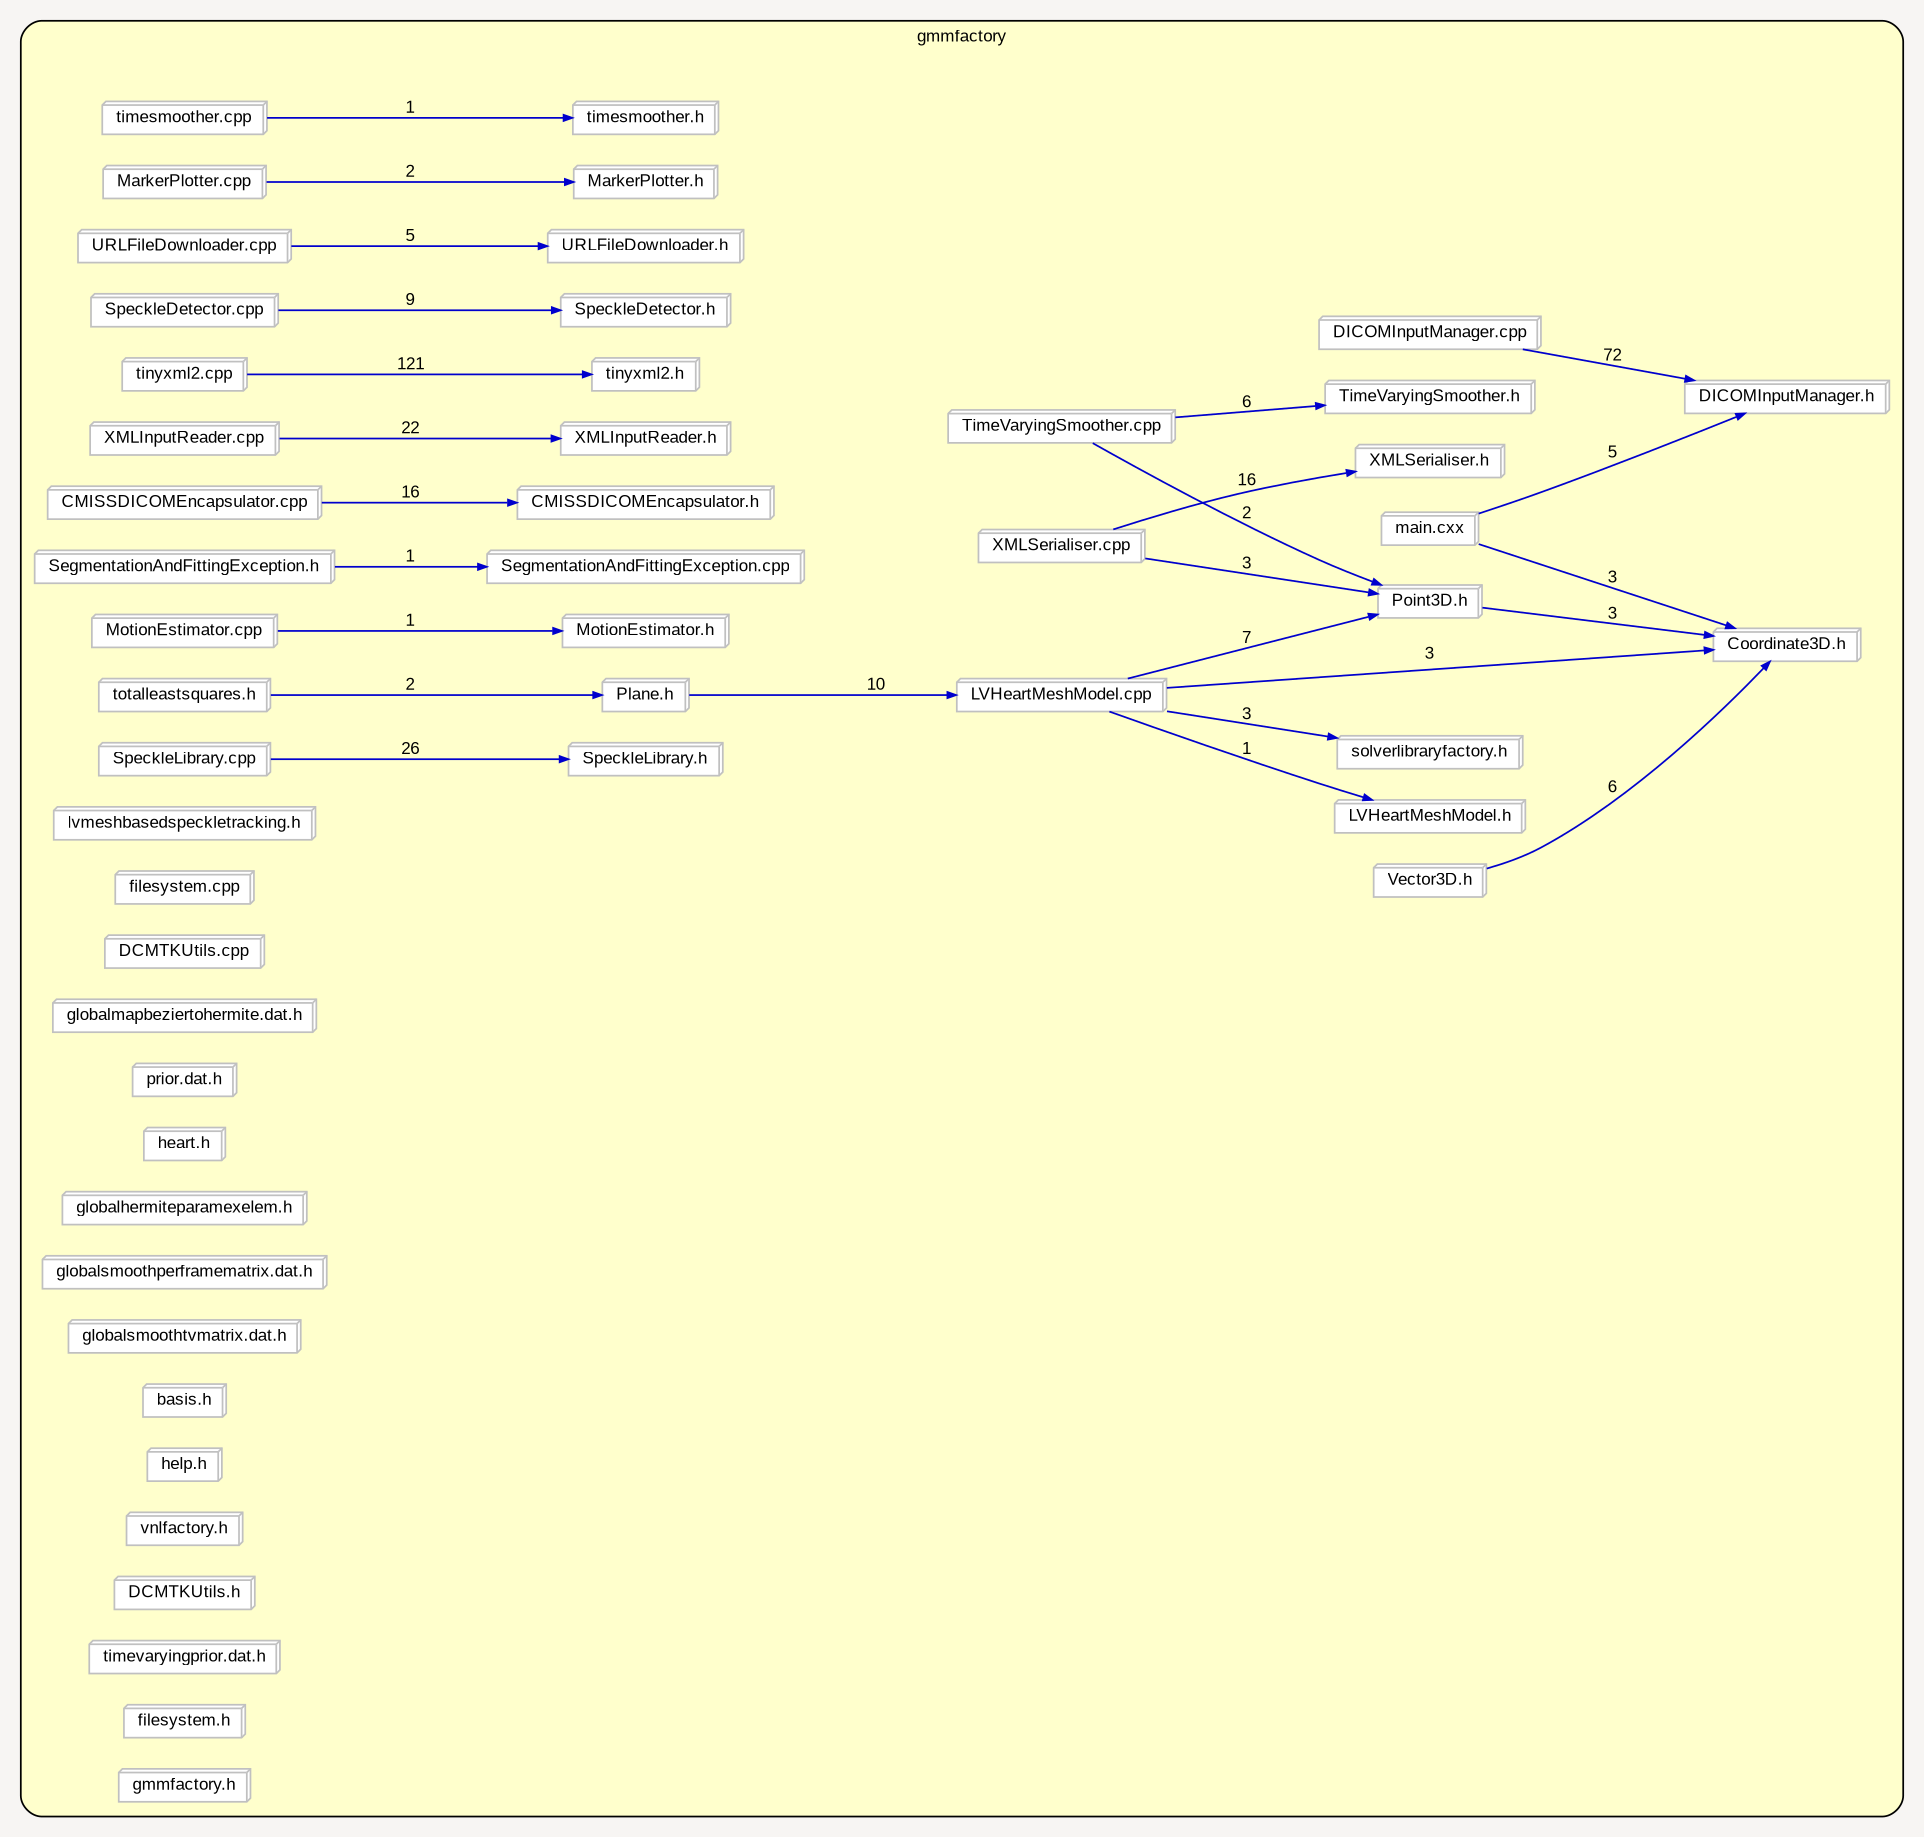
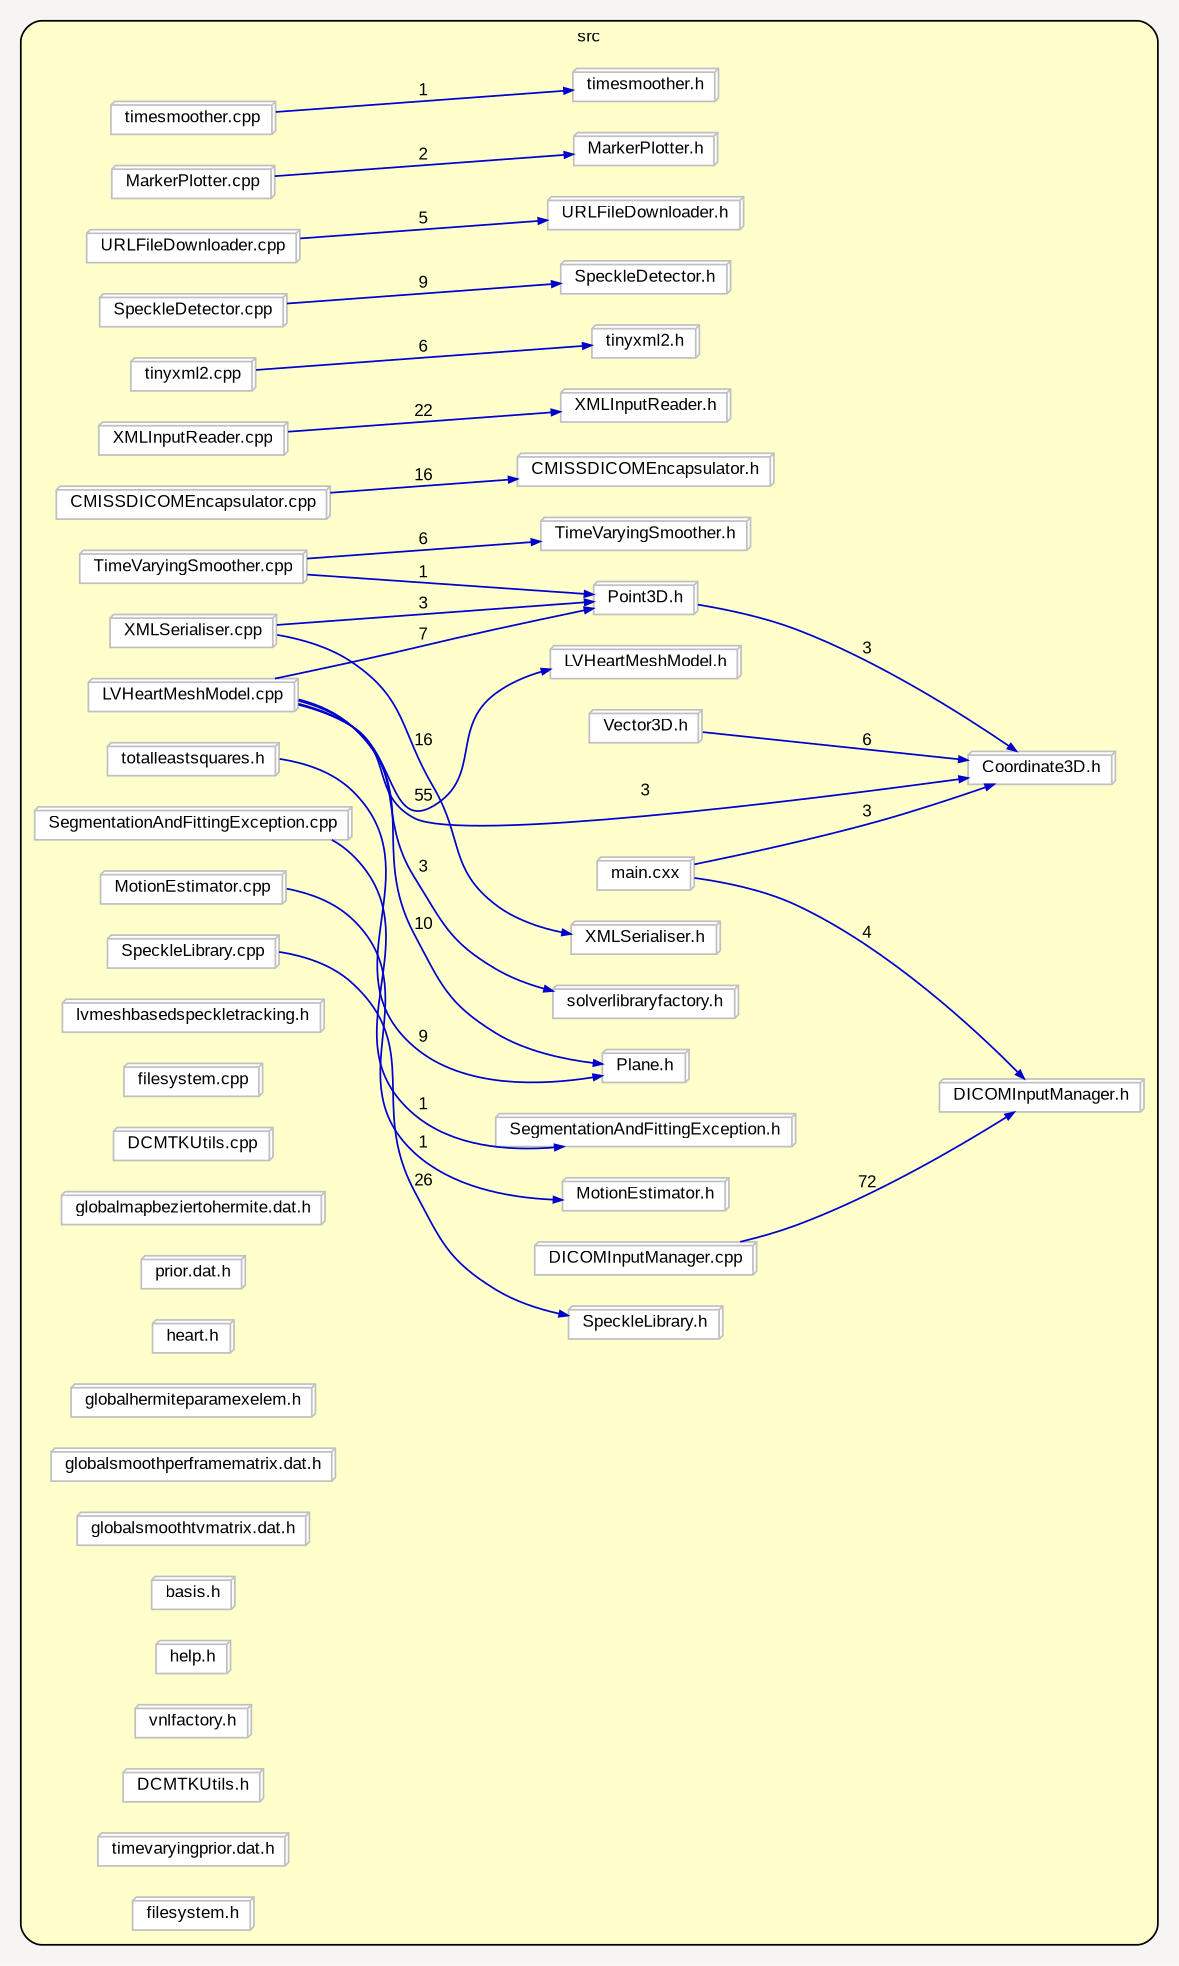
  digraph {
    bgcolor="#F7F5F3"
    compound=true
    fillcolor="#FFFFCC"
    fontname=Arial
    fontsize=10
    pack=true
    packmode=clust
    rankdir=LR
    ranksep=1.0
    style="rounded,filled"
    node [color=grey compound=true fillcolor=white fixedsize=false fontname=Arial fontsize=10 node_initialized=no shape=box3d style=filled]
    edge [arrowhead=normal arrowsize=0.5 arrowtail=none color=blue3 compound=true dir=forward fontcolor=black fontname=Arial fontsize=10]
    __N2 [fixedsize=true height=0.01 shape=none style="invis,none" width=0.347222]
    n2 [height=0.0 label="timesmoother.cpp" width=0.0]
    n3 [height=0.0 label="timesmoother.h" width=0.0]
    n4 [height=0.0 label="MarkerPlotter.cpp" width=0.0]
    n5 [height=0.0 label="MarkerPlotter.h" width=0.0]
    n6 [height=0.0 label="URLFileDownloader.cpp" width=0.0]
    n7 [height=0.0 label="URLFileDownloader.h" width=0.0]
    n8 [height=0.0 label="SpeckleDetector.cpp" width=0.0]
    n9 [height=0.0 label="SpeckleDetector.h" width=0.0]
    n10 [height=0.0 label="Vector3D.h" width=0.0]
    n11 [height=0.0 label="Coordinate3D.h" width=0.0]
    n12 [height=0.0 label="tinyxml2.cpp" width=0.0]
    n13 [height=0.0 label="tinyxml2.h" width=0.0]
    n14 [height=0.0 label="TimeVaryingSmoother.cpp" width=0.0]
    n15 [height=0.0 label="TimeVaryingSmoother.h" width=0.0]
    n16 [height=0.0 label="Point3D.h" width=0.0]
    n17 [height=0.0 label="XMLInputReader.cpp" width=0.0]
    n18 [height=0.0 label="XMLInputReader.h" width=0.0]
    n19 [height=0.0 label="CMISSDICOMEncapsulator.cpp" width=0.0]
    n20 [height=0.0 label="CMISSDICOMEncapsulator.h" width=0.0]
    n21 [height=0.0 label="LVHeartMeshModel.cpp" width=0.0]
    n22 [height=0.0 label="LVHeartMeshModel.h" width=0.0]
    n23 [height=0.0 label="Plane.h" width=0.0]
    n24 [height=0.0 label="solverlibraryfactory.h" width=0.0]
    n25 [height=0.0 label="XMLSerialiser.cpp" width=0.0]
    n26 [height=0.0 label="XMLSerialiser.h" width=0.0]
    n27 [height=0.0 label="DICOMInputManager.cpp" width=0.0]
    n28 [height=0.0 label="DICOMInputManager.h" width=0.0]
    n29 [height=0.0 label="SegmentationAndFittingException.cpp" width=0.0]
    n30 [height=0.0 label="SegmentationAndFittingException.h" width=0.0]
    n31 [height=0.0 label="MotionEstimator.cpp" width=0.0]
    n32 [height=0.0 label="MotionEstimator.h" width=0.0]
    n33 [height=0.0 label="totalleastsquares.h" width=0.0]
    n34 [height=0.0 label="main.cxx" width=0.0]
    n35 [height=0.0 label="SpeckleLibrary.cpp" width=0.0]
    n36 [height=0.0 label="SpeckleLibrary.h" width=0.0]
    n37 [height=0.0 label="lvmeshbasedspeckletracking.h" width=0.0]
    n38 [height=0.0 label="filesystem.cpp" width=0.0]
    n39 [height=0.0 label="DCMTKUtils.cpp" width=0.0]
    n40 [height=0.0 label="globalmapbeziertohermite.dat.h" width=0.0]
    n41 [height=0.0 label="prior.dat.h" width=0.0]
    n42 [height=0.0 label="heart.h" width=0.0]
    n43 [height=0.0 label="globalhermiteparamexelem.h" width=0.0]
    n44 [height=0.0 label="globalsmoothperframematrix.dat.h" width=0.0]
    n45 [height=0.0 label="globalsmoothtvmatrix.dat.h" width=0.0]
    n46 [height=0.0 label="basis.h" width=0.0]
    n47 [height=0.0 label="help.h" width=0.0]
    n48 [height=0.0 label="vnlfactory.h" width=0.0]
    n49 [height=0.0 label="DCMTKUtils.h" width=0.0]
    n50 [height=0.0 label="timevaryingprior.dat.h" width=0.0]
    n51 [height=0.0 label="filesystem.h" width=0.0]
-   n52 [height=0.0 label="gmmfactory.h" width=0.0]
    subgraph cluster_1 {
-     label=gmmfactory
+     label=src
      __N2
      n2
      n3
      n4
      n5
      n6
      n7
      n8
      n9
      n10
      n11
      n12
      n13
      n14
      n15
      n16
      n17
      n18
      n19
      n20
      n21
      n22
      n23
      n24
      n25
      n26
      n27
      n28
      n29
      n30
      n31
      n32
      n33
      n34
      n35
      n36
      n37
      n38
      n39
      n40
      n41
      n42
      n43
      n44
      n45
      n46
      n47
      n48
      n49
      n50
      n51
-     n52
    }
    n2 -> n3 [label=1]
    n4 -> n5 [label=2]
    n6 -> n7 [label=5]
    n8 -> n9 [label=9]
    n10 -> n11 [label=6]
-   n12 -> n13 [label=121]
+   n12 -> n13 [label=6]
    n14 -> n15 [label=6]
-   n14 -> n16 [label=2]
+   n14 -> n16 [label=1]
    n16 -> n11 [label=3]
    n17 -> n18 [label=22]
    n19 -> n20 [label=16]
    n21 -> n11 [label=3]
    n21 -> n16 [label=7]
-   n21 -> n22 [label=1]
-   n23 -> n21 [label=10]
+   n21 -> n22 [label=55]
+   n21 -> n23 [label=10]
    n21 -> n24 [label=3]
    n25 -> n16 [label=3]
    n25 -> n26 [label=16]
    n27 -> n28 [label=72]
-   n30 -> n29 [label=1]
+   n29 -> n30 [label=1]
    n31 -> n32 [label=1]
-   n33 -> n23 [label=2]
+   n33 -> n23 [label=9]
    n34 -> n11 [label=3]
-   n34 -> n28 [label=5]
+   n34 -> n28 [label=4]
    n35 -> n36 [label=26]
  }
